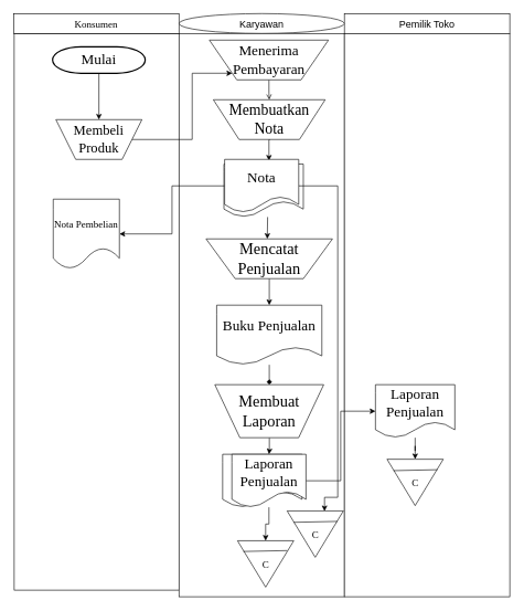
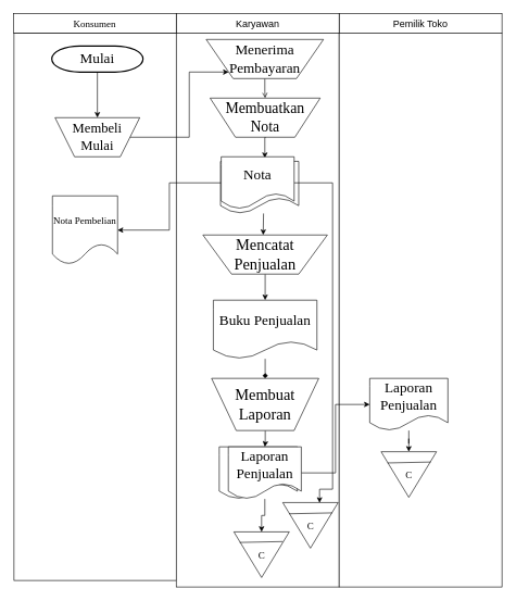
  <mxCell id="0" />
  <mxCell id="1" parent="0" />
  <mxCell id="2" value="Pemilik Toko" style="rounded=0;whiteSpace=wrap;html=1;fontSize=15;" vertex="1" parent="1"><mxGeometry x="520" y="20" width="250" height="30" as="geometry" /></mxCell>
- <mxCell id="3" value="Karyawan" style="ellipse;whiteSpace=wrap;html=1;fontSize=15;" vertex="1" parent="1"><mxGeometry x="270" y="20" width="250" height="30" as="geometry" /></mxCell>
+ <mxCell id="3" value="Karyawan" style="rounded=0;whiteSpace=wrap;html=1;fontSize=15;" vertex="1" parent="1"><mxGeometry x="270" y="20" width="250" height="30" as="geometry" /></mxCell>
  <mxCell id="4" value="" style="rounded=0;whiteSpace=wrap;html=1;" vertex="1" parent="1"><mxGeometry x="21" y="50" width="250" height="840" as="geometry" /></mxCell>
  <mxCell id="5" value="" style="rounded=0;whiteSpace=wrap;html=1;" vertex="1" parent="1"><mxGeometry x="270" y="50" width="250" height="850" as="geometry" /></mxCell>
  <mxCell id="6" value="" style="rounded=0;whiteSpace=wrap;html=1;" vertex="1" parent="1"><mxGeometry x="520" y="50" width="250" height="850" as="geometry" /></mxCell>
  <mxCell id="7" value="&lt;font style=&quot;font-size: 15px;&quot;&gt;K&lt;/font&gt;&lt;font style=&quot;font-size: 15px;&quot;&gt;onsumen&lt;/font&gt;" style="rounded=0;whiteSpace=wrap;html=1;fontFamily=Times New Roman;fontSize=15;" vertex="1" parent="1"><mxGeometry x="20" y="20" width="250" height="30" as="geometry" /></mxCell>
  <mxCell id="8" value="" style="edgeStyle=orthogonalEdgeStyle;rounded=0;orthogonalLoop=1;jettySize=auto;html=1;fontFamily=Times New Roman;fontSize=22;" edge="1" parent="1" source="9" target="11"><mxGeometry relative="1" as="geometry" /></mxCell>
  <mxCell id="9" value="Mulai" style="strokeWidth=2;html=1;shape=mxgraph.flowchart.terminator;whiteSpace=wrap;fontFamily=Times New Roman;fontSize=22;" vertex="1" parent="1"><mxGeometry x="79" y="70" width="140" height="40" as="geometry" /></mxCell>
  <mxCell id="10" value="" style="edgeStyle=orthogonalEdgeStyle;rounded=0;orthogonalLoop=1;jettySize=auto;html=1;fontFamily=Times New Roman;fontSize=22;" edge="1" parent="1" source="11" target="15"><mxGeometry relative="1" as="geometry"><Array as="points"><mxPoint x="290" y="210" /><mxPoint x="290" y="110" /></Array></mxGeometry></mxCell>
- <mxCell id="11" value="&lt;div style=&quot;font-size: 21px;&quot;&gt;&lt;span style=&quot;font-size: 21px;&quot;&gt;Membeli Produk&lt;/span&gt;&lt;/div&gt;" style="verticalLabelPosition=middle;verticalAlign=middle;html=1;shape=trapezoid;perimeter=trapezoidPerimeter;size=0.23;arcSize=10;flipV=1;labelPosition=center;align=center;fontFamily=Times New Roman;fontSize=21;horizontal=1;whiteSpace=wrap;" vertex="1" parent="1"><mxGeometry x="84" y="180" width="130" height="60" as="geometry" /></mxCell>
+ <mxCell id="11" value="&lt;div style=&quot;font-size: 21px;&quot;&gt;&lt;span style=&quot;font-size: 21px;&quot;&gt;Membeli Mulai&lt;/span&gt;&lt;/div&gt;" style="verticalLabelPosition=middle;verticalAlign=middle;html=1;shape=trapezoid;perimeter=trapezoidPerimeter;size=0.23;arcSize=10;flipV=1;labelPosition=center;align=center;fontFamily=Times New Roman;fontSize=21;horizontal=1;whiteSpace=wrap;" vertex="1" parent="1"><mxGeometry x="84" y="180" width="130" height="60" as="geometry" /></mxCell>
  <mxCell id="12" value="" style="edgeStyle=orthogonalEdgeStyle;rounded=0;orthogonalLoop=1;jettySize=auto;html=1;fontFamily=Times New Roman;fontSize=22;" edge="1" parent="1"><mxGeometry relative="1" as="geometry"><mxPoint x="407.5" y="210" as="sourcePoint" /><mxPoint x="406" y="242" as="targetPoint" /></mxGeometry></mxCell>
  <mxCell id="13" value="&lt;font style=&quot;font-size: 23px&quot;&gt;Membuatkan Nota&lt;/font&gt;" style="verticalLabelPosition=middle;verticalAlign=middle;html=1;shape=trapezoid;perimeter=trapezoidPerimeter;size=0.23;arcSize=10;flipV=1;labelPosition=center;align=center;fontFamily=Times New Roman;fontSize=22;whiteSpace=wrap;" vertex="1" parent="1"><mxGeometry x="322" y="150" width="169" height="60" as="geometry" /></mxCell>
  <mxCell id="14" value="" style="edgeStyle=orthogonalEdgeStyle;rounded=0;orthogonalLoop=1;jettySize=auto;html=1;fontFamily=Times New Roman;fontSize=22;entryX=0.5;entryY=0;entryDx=0;entryDy=0;endArrow=open;" edge="1" parent="1" source="15" target="13"><mxGeometry relative="1" as="geometry"><mxPoint x="420" y="200" as="targetPoint" /></mxGeometry></mxCell>
  <mxCell id="15" value="Menerima Pembayaran" style="verticalLabelPosition=middle;verticalAlign=middle;html=1;shape=trapezoid;perimeter=trapezoidPerimeter;whiteSpace=wrap;size=0.23;arcSize=10;flipV=1;labelPosition=center;align=center;fontFamily=Times New Roman;fontSize=22;" vertex="1" parent="1"><mxGeometry x="316" y="60" width="180" height="60" as="geometry" /></mxCell>
  <mxCell id="16" value="" style="edgeStyle=orthogonalEdgeStyle;rounded=0;orthogonalLoop=1;jettySize=auto;html=1;fontFamily=Times New Roman;fontSize=22;" edge="1" parent="1"><mxGeometry relative="1" as="geometry"><mxPoint x="404" y="327" as="sourcePoint" /><mxPoint x="403.5" y="360" as="targetPoint" /></mxGeometry></mxCell>
  <mxCell id="17" value="" style="shape=document;whiteSpace=wrap;html=1;boundedLbl=1;fontFamily=Times New Roman;fontSize=15;" vertex="1" parent="1"><mxGeometry x="338" y="247" width="120" height="80" as="geometry" /></mxCell>
  <mxCell id="18" value="" style="edgeStyle=orthogonalEdgeStyle;rounded=0;orthogonalLoop=1;jettySize=auto;html=1;fontFamily=Times New Roman;fontSize=22;" edge="1" parent="1" source="20"><mxGeometry relative="1" as="geometry"><mxPoint x="490" y="771" as="targetPoint" /><Array as="points"><mxPoint x="510" y="280" /><mxPoint x="510" y="750" /><mxPoint x="490" y="750" /></Array></mxGeometry></mxCell>
  <mxCell id="19" style="edgeStyle=orthogonalEdgeStyle;rounded=0;orthogonalLoop=1;jettySize=auto;html=1;entryX=1;entryY=0.5;entryDx=0;entryDy=0;fontFamily=Times New Roman;fontSize=22;" edge="1" parent="1" source="20" target="37"><mxGeometry relative="1" as="geometry" /></mxCell>
  <mxCell id="20" value="Nota" style="shape=document;whiteSpace=wrap;html=1;boundedLbl=1;fontFamily=Times New Roman;fontSize=22;" vertex="1" parent="1"><mxGeometry x="339" y="240" width="112" height="80" as="geometry" /></mxCell>
  <mxCell id="21" value="" style="edgeStyle=orthogonalEdgeStyle;rounded=0;orthogonalLoop=1;jettySize=auto;html=1;fontFamily=Times New Roman;fontSize=22;" edge="1" parent="1" source="22" target="24"><mxGeometry relative="1" as="geometry" /></mxCell>
  <mxCell id="22" value="Mencatat Penjualan" style="verticalLabelPosition=middle;verticalAlign=middle;html=1;shape=trapezoid;perimeter=trapezoidPerimeter;whiteSpace=wrap;size=0.23;arcSize=10;flipV=1;labelPosition=center;align=center;fontFamily=Times New Roman;fontSize=24;" vertex="1" parent="1"><mxGeometry x="311" y="360" width="191" height="60" as="geometry" /></mxCell>
  <mxCell id="23" value="" style="edgeStyle=orthogonalEdgeStyle;rounded=0;orthogonalLoop=1;jettySize=auto;html=1;fontFamily=Times New Roman;fontSize=22;endArrow=diamond;" edge="1" parent="1" source="24" target="39"><mxGeometry relative="1" as="geometry" /></mxCell>
  <mxCell id="24" value="Buku Penjualan" style="shape=document;whiteSpace=wrap;html=1;boundedLbl=1;fontFamily=Times New Roman;fontSize=22;" vertex="1" parent="1"><mxGeometry x="327" y="460" width="159" height="90" as="geometry" /></mxCell>
  <mxCell id="25" value="" style="shape=document;whiteSpace=wrap;html=1;boundedLbl=1;fontFamily=Times New Roman;fontSize=15;" vertex="1" parent="1"><mxGeometry x="336" y="685" width="120" height="80" as="geometry" /></mxCell>
  <mxCell id="26" value="" style="edgeStyle=orthogonalEdgeStyle;rounded=0;orthogonalLoop=1;jettySize=auto;html=1;fontFamily=Times New Roman;fontSize=15;" edge="1" parent="1" source="28" target="32"><mxGeometry relative="1" as="geometry" /></mxCell>
  <mxCell id="27" style="edgeStyle=orthogonalEdgeStyle;rounded=0;orthogonalLoop=1;jettySize=auto;html=1;entryX=0;entryY=0.5;entryDx=0;entryDy=0;fontFamily=Times New Roman;fontSize=22;" edge="1" parent="1" source="28" target="30"><mxGeometry relative="1" as="geometry" /></mxCell>
  <mxCell id="28" value="Laporan Penjualan" style="shape=document;whiteSpace=wrap;html=1;boundedLbl=1;fontFamily=Times New Roman;fontSize=22;" vertex="1" parent="1"><mxGeometry x="350" y="685" width="112" height="80" as="geometry" /></mxCell>
  <mxCell id="29" style="edgeStyle=orthogonalEdgeStyle;rounded=0;orthogonalLoop=1;jettySize=auto;html=1;entryX=0;entryY=0.5;entryDx=0;entryDy=0;fontFamily=Times New Roman;fontSize=22;" edge="1" parent="1" source="30" target="35"><mxGeometry relative="1" as="geometry" /></mxCell>
  <mxCell id="30" value="Laporan Penjualan" style="shape=document;whiteSpace=wrap;html=1;boundedLbl=1;fontFamily=Times New Roman;fontSize=22;" vertex="1" parent="1"><mxGeometry x="567" y="580" width="120" height="80" as="geometry" /></mxCell>
  <mxCell id="31" value="C" style="triangle;whiteSpace=wrap;html=1;fontFamily=Times New Roman;fontSize=15;rotation=90;textDirection=ltr;verticalAlign=middle;horizontal=0;" vertex="1" parent="1"><mxGeometry x="441" y="763" width="70" height="85" as="geometry" /></mxCell>
  <mxCell id="32" value="C" style="triangle;whiteSpace=wrap;html=1;fontFamily=Times New Roman;fontSize=15;rotation=90;horizontal=0;" vertex="1" parent="1"><mxGeometry x="366" y="808" width="70" height="85" as="geometry" /></mxCell>
  <mxCell id="33" value="" style="endArrow=none;html=1;fontFamily=Times New Roman;fontSize=15;exitX=0.246;exitY=0.896;exitDx=0;exitDy=0;exitPerimeter=0;entryX=0.226;entryY=0.117;entryDx=0;entryDy=0;entryPerimeter=0;" edge="1" parent="1"><mxGeometry width="50" height="50" relative="1" as="geometry"><mxPoint x="367.34" y="831.72" as="sourcePoint" /><mxPoint x="433.555" y="830.32" as="targetPoint" /></mxGeometry></mxCell>
  <mxCell id="34" value="" style="endArrow=none;html=1;fontFamily=Times New Roman;fontSize=15;exitX=0.246;exitY=0.896;exitDx=0;exitDy=0;exitPerimeter=0;entryX=0.226;entryY=0.117;entryDx=0;entryDy=0;entryPerimeter=0;" edge="1" parent="1"><mxGeometry width="50" height="50" relative="1" as="geometry"><mxPoint x="443.34" y="787.72" as="sourcePoint" /><mxPoint x="509.555" y="786.32" as="targetPoint" /></mxGeometry></mxCell>
  <mxCell id="35" value="C" style="triangle;whiteSpace=wrap;html=1;fontFamily=Times New Roman;fontSize=15;rotation=90;textDirection=ltr;verticalAlign=middle;horizontal=0;" vertex="1" parent="1"><mxGeometry x="592" y="685" width="70" height="85" as="geometry" /></mxCell>
  <mxCell id="36" value="" style="endArrow=none;html=1;fontFamily=Times New Roman;fontSize=15;exitX=0.246;exitY=0.896;exitDx=0;exitDy=0;exitPerimeter=0;entryX=0.226;entryY=0.117;entryDx=0;entryDy=0;entryPerimeter=0;" edge="1" parent="1"><mxGeometry width="50" height="50" relative="1" as="geometry"><mxPoint x="594.34" y="709.72" as="sourcePoint" /><mxPoint x="660.555" y="708.32" as="targetPoint" /></mxGeometry></mxCell>
  <mxCell id="37" value="Nota Pembelian" style="shape=document;whiteSpace=wrap;html=1;boundedLbl=1;fontFamily=Times New Roman;fontSize=15;" vertex="1" parent="1"><mxGeometry x="80" y="300" width="100" height="105" as="geometry" /></mxCell>
  <mxCell id="38" value="" style="edgeStyle=orthogonalEdgeStyle;rounded=0;orthogonalLoop=1;jettySize=auto;html=1;fontFamily=Times New Roman;fontSize=22;" edge="1" parent="1" source="39" target="28"><mxGeometry relative="1" as="geometry" /></mxCell>
  <mxCell id="39" value="Membuat Laporan" style="verticalLabelPosition=middle;verticalAlign=middle;html=1;shape=trapezoid;perimeter=trapezoidPerimeter;whiteSpace=wrap;size=0.23;arcSize=10;flipV=1;labelPosition=center;align=center;fontFamily=Times New Roman;fontSize=24;" vertex="1" parent="1"><mxGeometry x="324.25" y="580" width="164.5" height="80" as="geometry" /></mxCell>
